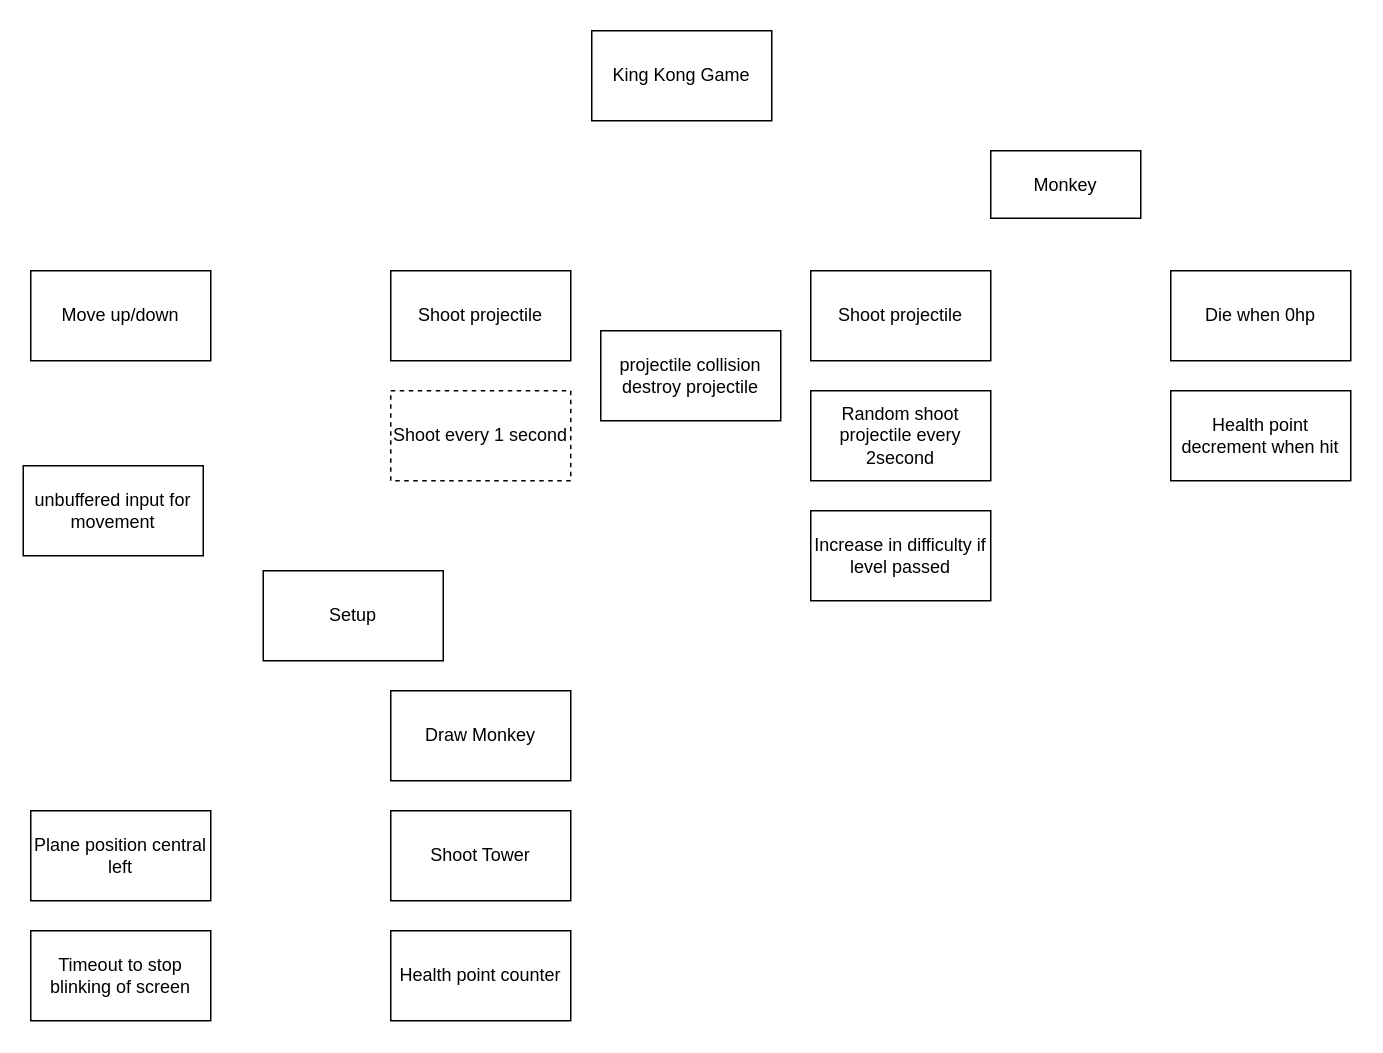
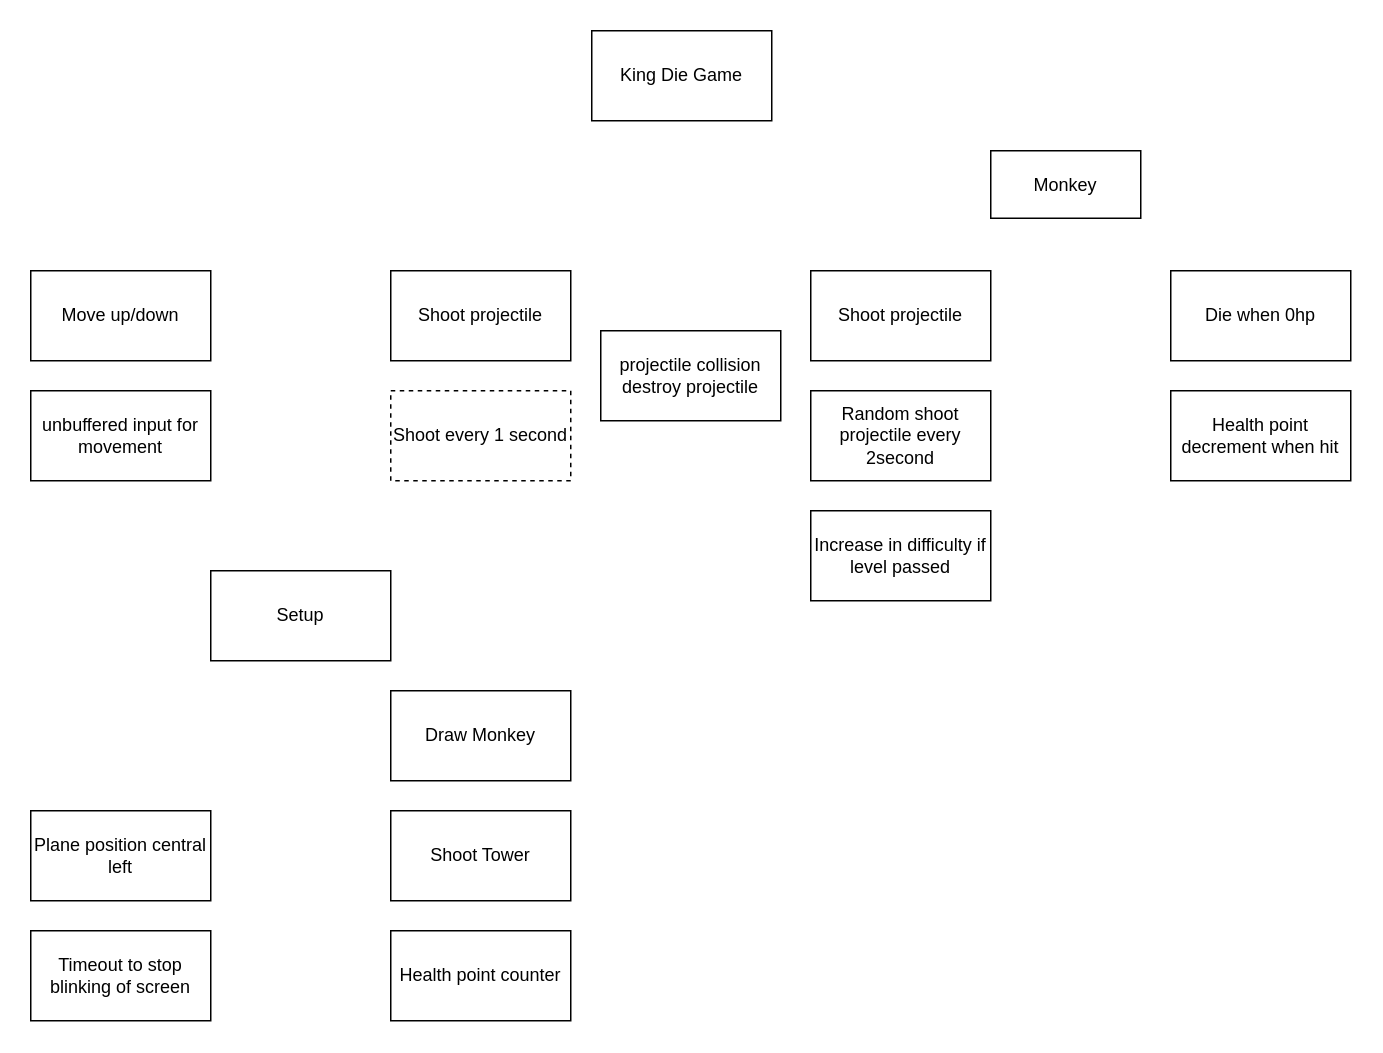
  <mxCell id="0" />
  <mxCell id="1" parent="0" />
- <mxCell id="2" value="King Kong Game" style="rounded=0;whiteSpace=wrap;html=1;" vertex="1" parent="1"><mxGeometry x="394" y="20" width="120" height="60" as="geometry" /></mxCell>
+ <mxCell id="2" value="King Die Game" style="rounded=0;whiteSpace=wrap;html=1;" vertex="1" parent="1"><mxGeometry x="394" y="20" width="120" height="60" as="geometry" /></mxCell>
  <mxCell id="3" value="Monkey" style="whiteSpace=wrap;html=1;" vertex="1" parent="1"><mxGeometry x="660" y="100" width="100" height="45" as="geometry" /></mxCell>
  <mxCell id="4" value="Move up/down" style="whiteSpace=wrap;html=1;" vertex="1" parent="1"><mxGeometry x="20" y="180" width="120" height="60" as="geometry" /></mxCell>
  <mxCell id="5" value="Shoot projectile" style="whiteSpace=wrap;html=1;" vertex="1" parent="1"><mxGeometry x="260" y="180" width="120" height="60" as="geometry" /></mxCell>
  <mxCell id="6" value="Shoot projectile" style="whiteSpace=wrap;html=1;" vertex="1" parent="1"><mxGeometry x="540" y="180" width="120" height="60" as="geometry" /></mxCell>
  <mxCell id="7" value="Die when 0hp" style="whiteSpace=wrap;html=1;" vertex="1" parent="1"><mxGeometry x="780" y="180" width="120" height="60" as="geometry" /></mxCell>
  <mxCell id="8" value="Shoot every 1 second" style="whiteSpace=wrap;html=1;dashed=1;" vertex="1" parent="1"><mxGeometry x="260" y="260" width="120" height="60" as="geometry" /></mxCell>
- <mxCell id="9" value="unbuffered input for movement" style="whiteSpace=wrap;html=1;" vertex="1" parent="1"><mxGeometry x="15" y="310" width="120" height="60" as="geometry" /></mxCell>
+ <mxCell id="9" value="unbuffered input for movement" style="whiteSpace=wrap;html=1;" vertex="1" parent="1"><mxGeometry x="20" y="260" width="120" height="60" as="geometry" /></mxCell>
  <mxCell id="10" value="Random shoot projectile every 2second" style="whiteSpace=wrap;html=1;" vertex="1" parent="1"><mxGeometry x="540" y="260" width="120" height="60" as="geometry" /></mxCell>
  <mxCell id="11" value="Health point decrement when hit" style="whiteSpace=wrap;html=1;" vertex="1" parent="1"><mxGeometry x="780" y="260" width="120" height="60" as="geometry" /></mxCell>
  <mxCell id="12" value="projectile collision destroy projectile" style="whiteSpace=wrap;html=1;" vertex="1" parent="1"><mxGeometry x="400" y="220" width="120" height="60" as="geometry" /></mxCell>
- <mxCell id="13" value="Setup" style="whiteSpace=wrap;html=1;" vertex="1" parent="1"><mxGeometry x="175" y="380" width="120" height="60" as="geometry" /></mxCell>
+ <mxCell id="13" value="Setup" style="whiteSpace=wrap;html=1;" vertex="1" parent="1"><mxGeometry x="140" y="380" width="120" height="60" as="geometry" /></mxCell>
  <mxCell id="14" value="Draw Monkey" style="whiteSpace=wrap;html=1;" vertex="1" parent="1"><mxGeometry x="260" y="460" width="120" height="60" as="geometry" /></mxCell>
  <mxCell id="15" value="Plane position central left" style="whiteSpace=wrap;html=1;" vertex="1" parent="1"><mxGeometry x="20" y="540" width="120" height="60" as="geometry" /></mxCell>
  <mxCell id="16" value="Shoot Tower" style="whiteSpace=wrap;html=1;" vertex="1" parent="1"><mxGeometry x="260" y="540" width="120" height="60" as="geometry" /></mxCell>
  <mxCell id="17" value="Increase in difficulty if level passed" style="whiteSpace=wrap;html=1;" vertex="1" parent="1"><mxGeometry x="540" y="340" width="120" height="60" as="geometry" /></mxCell>
  <mxCell id="18" value="Timeout to stop blinking of screen" style="whiteSpace=wrap;html=1;" vertex="1" parent="1"><mxGeometry x="20" y="620" width="120" height="60" as="geometry" /></mxCell>
  <mxCell id="19" value="Health point counter" style="whiteSpace=wrap;html=1;" vertex="1" parent="1"><mxGeometry x="260" y="620" width="120" height="60" as="geometry" /></mxCell>
